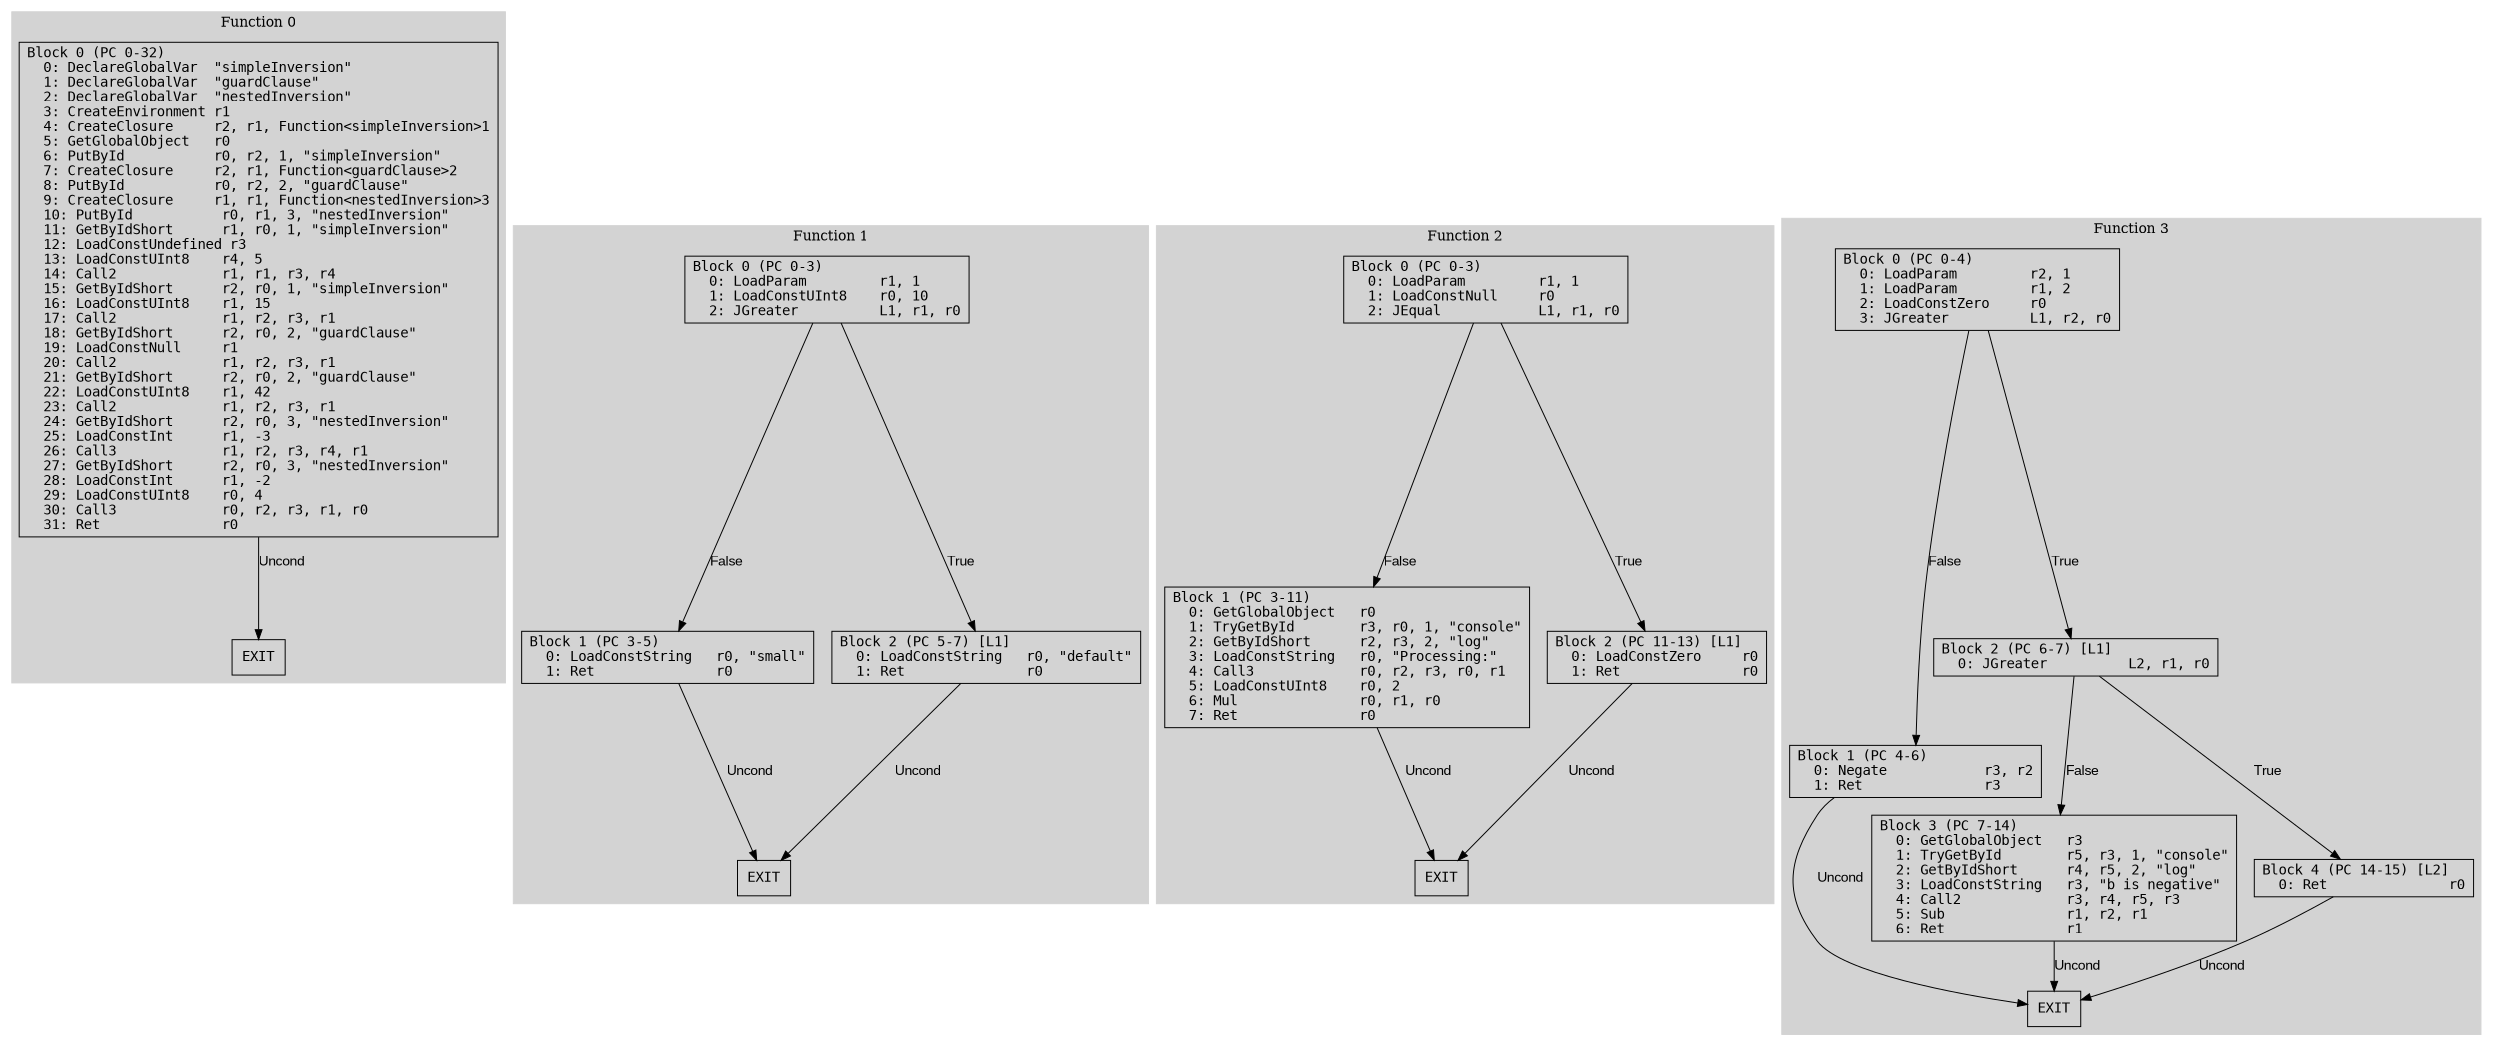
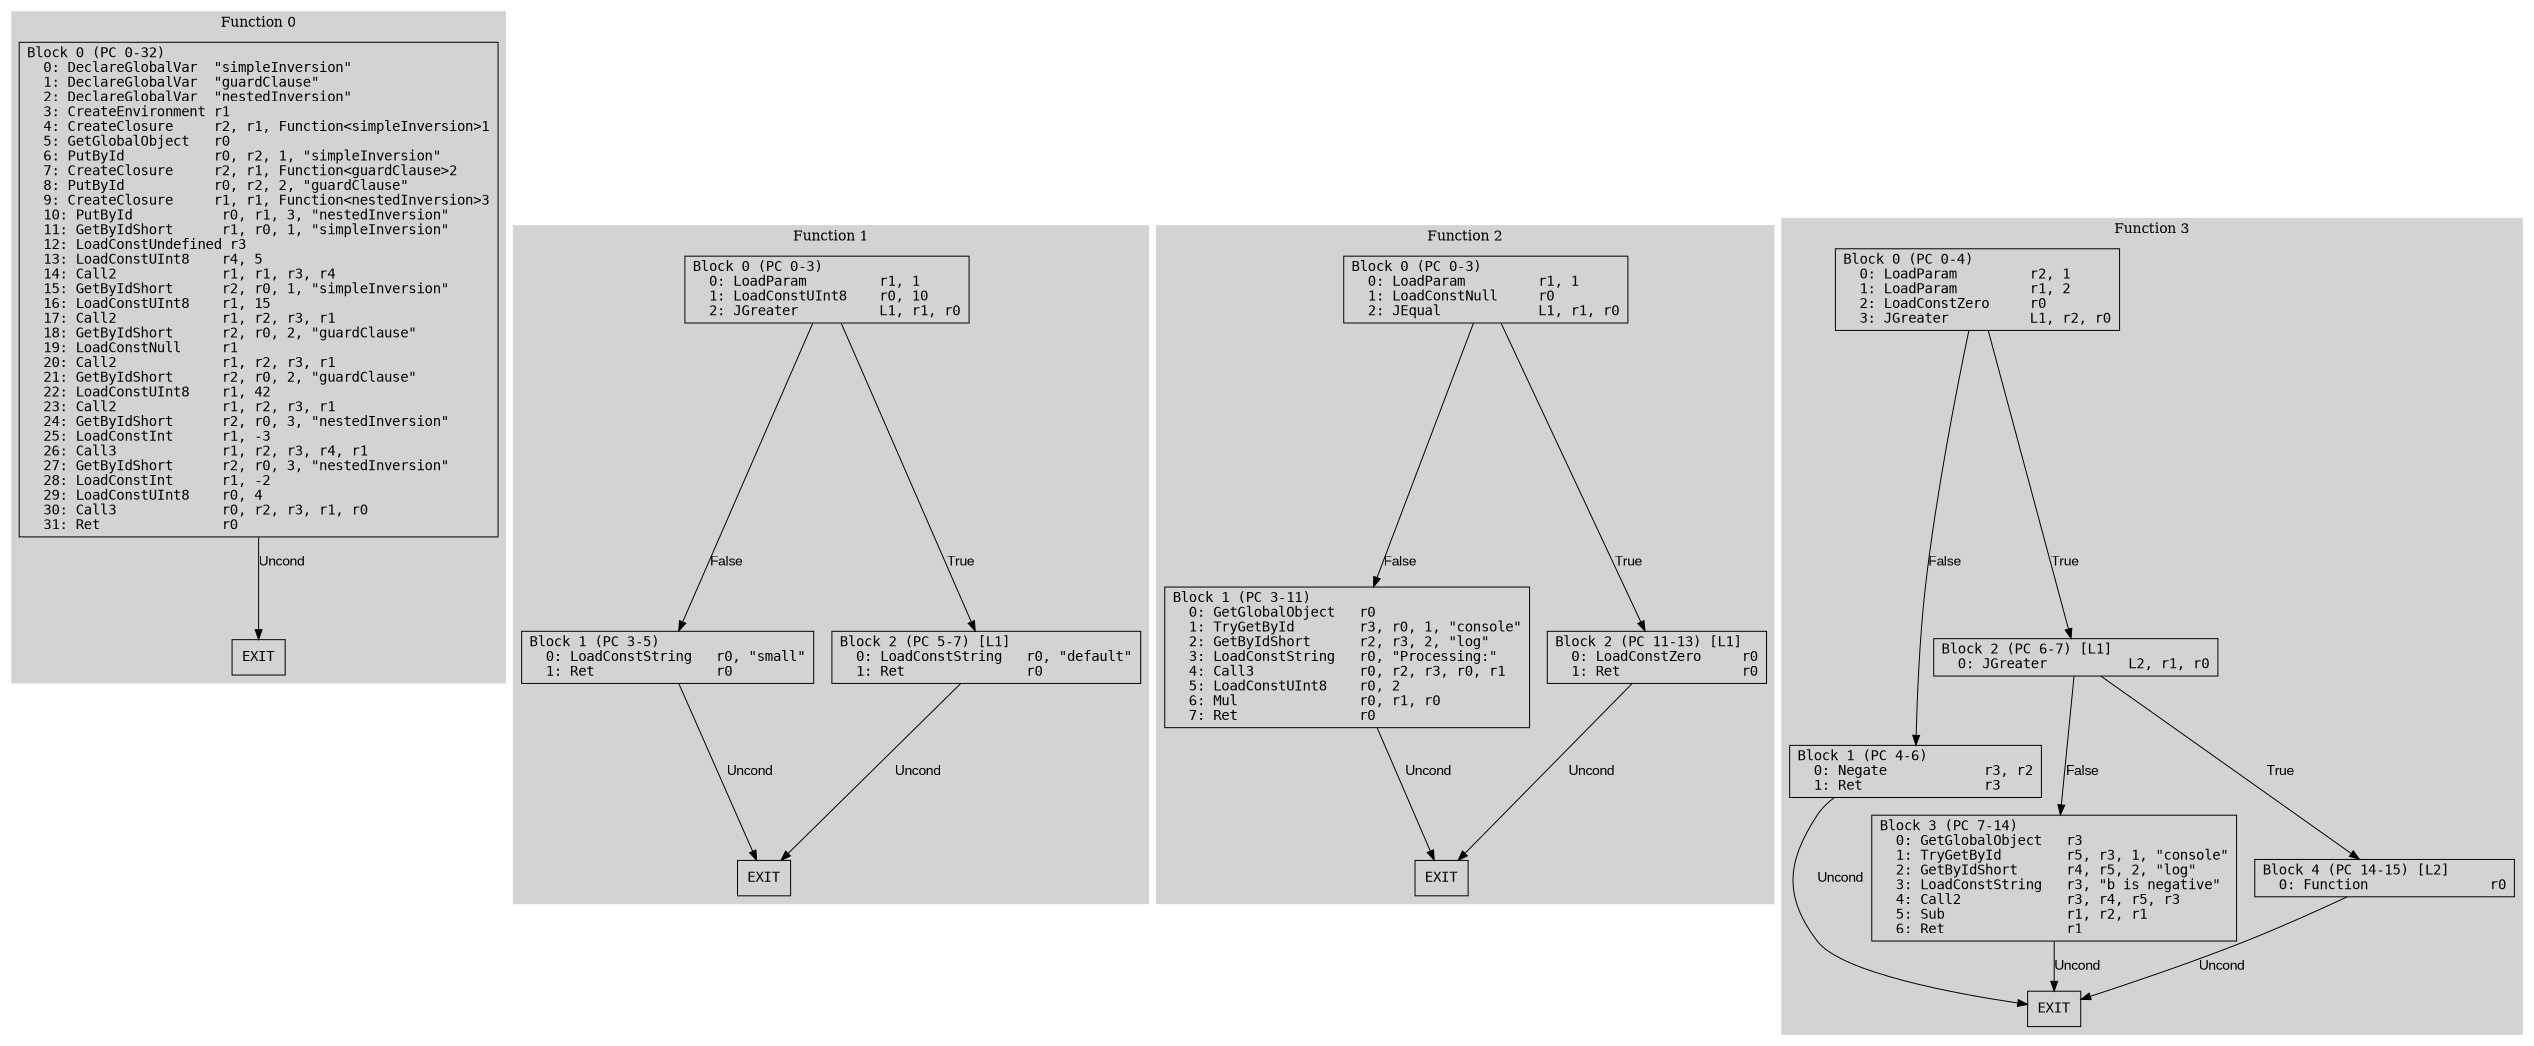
  digraph {
    rankdir=TB
    node [fontname=monospace shape=box]
    edge [fontname=Arial]
    n1 [label="Block 0 (PC 0-32)\l  0: DeclareGlobalVar  \"simpleInversion\"\l  1: DeclareGlobalVar  \"guardClause\"\l  2: DeclareGlobalVar  \"nestedInversion\"\l  3: CreateEnvironment r1\l  4: CreateClosure     r2, r1, Function<simpleInversion>1\l  5: GetGlobalObject   r0\l  6: PutById           r0, r2, 1, \"simpleInversion\"\l  7: CreateClosure     r2, r1, Function<guardClause>2\l  8: PutById           r0, r2, 2, \"guardClause\"\l  9: CreateClosure     r1, r1, Function<nestedInversion>3\l  10: PutById           r0, r1, 3, \"nestedInversion\"\l  11: GetByIdShort      r1, r0, 1, \"simpleInversion\"\l  12: LoadConstUndefined r3\l  13: LoadConstUInt8    r4, 5\l  14: Call2             r1, r1, r3, r4\l  15: GetByIdShort      r2, r0, 1, \"simpleInversion\"\l  16: LoadConstUInt8    r1, 15\l  17: Call2             r1, r2, r3, r1\l  18: GetByIdShort      r2, r0, 2, \"guardClause\"\l  19: LoadConstNull     r1\l  20: Call2             r1, r2, r3, r1\l  21: GetByIdShort      r2, r0, 2, \"guardClause\"\l  22: LoadConstUInt8    r1, 42\l  23: Call2             r1, r2, r3, r1\l  24: GetByIdShort      r2, r0, 3, \"nestedInversion\"\l  25: LoadConstInt      r1, -3\l  26: Call3             r1, r2, r3, r4, r1\l  27: GetByIdShort      r2, r0, 3, \"nestedInversion\"\l  28: LoadConstInt      r1, -2\l  29: LoadConstUInt8    r0, 4\l  30: Call3             r0, r2, r3, r1, r0\l  31: Ret               r0\l"]
    n2 [label=EXIT]
    n3 [label="Block 0 (PC 0-3)\l  0: LoadParam         r1, 1\l  1: LoadConstUInt8    r0, 10\l  2: JGreater          L1, r1, r0\l"]
    n4 [label="Block 1 (PC 3-5)\l  0: LoadConstString   r0, \"small\"\l  1: Ret               r0\l"]
    n5 [label="Block 2 (PC 5-7) [L1]\l  0: LoadConstString   r0, \"default\"\l  1: Ret               r0\l"]
    n6 [label=EXIT]
    n7 [label="Block 0 (PC 0-3)\l  0: LoadParam         r1, 1\l  1: LoadConstNull     r0\l  2: JEqual            L1, r1, r0\l"]
    n8 [label="Block 1 (PC 3-11)\l  0: GetGlobalObject   r0\l  1: TryGetById        r3, r0, 1, \"console\"\l  2: GetByIdShort      r2, r3, 2, \"log\"\l  3: LoadConstString   r0, \"Processing:\"\l  4: Call3             r0, r2, r3, r0, r1\l  5: LoadConstUInt8    r0, 2\l  6: Mul               r0, r1, r0\l  7: Ret               r0\l"]
    n9 [label="Block 2 (PC 11-13) [L1]\l  0: LoadConstZero     r0\l  1: Ret               r0\l"]
    n10 [label=EXIT]
    n11 [label="Block 0 (PC 0-4)\l  0: LoadParam         r2, 1\l  1: LoadParam         r1, 2\l  2: LoadConstZero     r0\l  3: JGreater          L1, r2, r0\l"]
    n12 [label="Block 1 (PC 4-6)\l  0: Negate            r3, r2\l  1: Ret               r3\l"]
    n13 [label="Block 2 (PC 6-7) [L1]\l  0: JGreater          L2, r1, r0\l"]
    n14 [label=EXIT]
    n15 [label="Block 3 (PC 7-14)\l  0: GetGlobalObject   r3\l  1: TryGetById        r5, r3, 1, \"console\"\l  2: GetByIdShort      r4, r5, 2, \"log\"\l  3: LoadConstString   r3, \"b is negative\"\l  4: Call2             r3, r4, r5, r3\l  5: Sub               r1, r2, r1\l  6: Ret               r1\l"]
-   n16 [label="Block 4 (PC 14-15) [L2]\l  0: Ret               r0\l"]
+   n16 [label="Block 4 (PC 14-15) [L2]\l  0: Function               r0\l"]
    subgraph cluster_1 {
      color=lightgrey
      label="Function 0"
      style=filled
      n1
      n2
    }
    subgraph cluster_2 {
      color=lightgrey
      label="Function 1"
      style=filled
      n3
      n4
      n5
      n6
    }
    subgraph cluster_3 {
      color=lightgrey
      label="Function 2"
      style=filled
      n7
      n8
      n9
      n10
    }
    subgraph cluster_4 {
      color=lightgrey
      label="Function 3"
      style=filled
      n11
      n12
      n13
      n14
      n15
      n16
    }
    n1 -> n2 [label=Uncond]
    n3 -> n4 [label=False]
    n3 -> n5 [label=True]
    n4 -> n6 [label=Uncond]
    n5 -> n6 [label=Uncond]
    n7 -> n8 [label=False]
    n7 -> n9 [label=True]
    n8 -> n10 [label=Uncond]
    n9 -> n10 [label=Uncond]
    n11 -> n12 [label=False]
    n11 -> n13 [label=True]
    n12 -> n14 [label=Uncond]
    n13 -> n15 [label=False]
    n13 -> n16 [label=True]
    n15 -> n14 [label=Uncond]
    n16 -> n14 [label=Uncond]
  }
